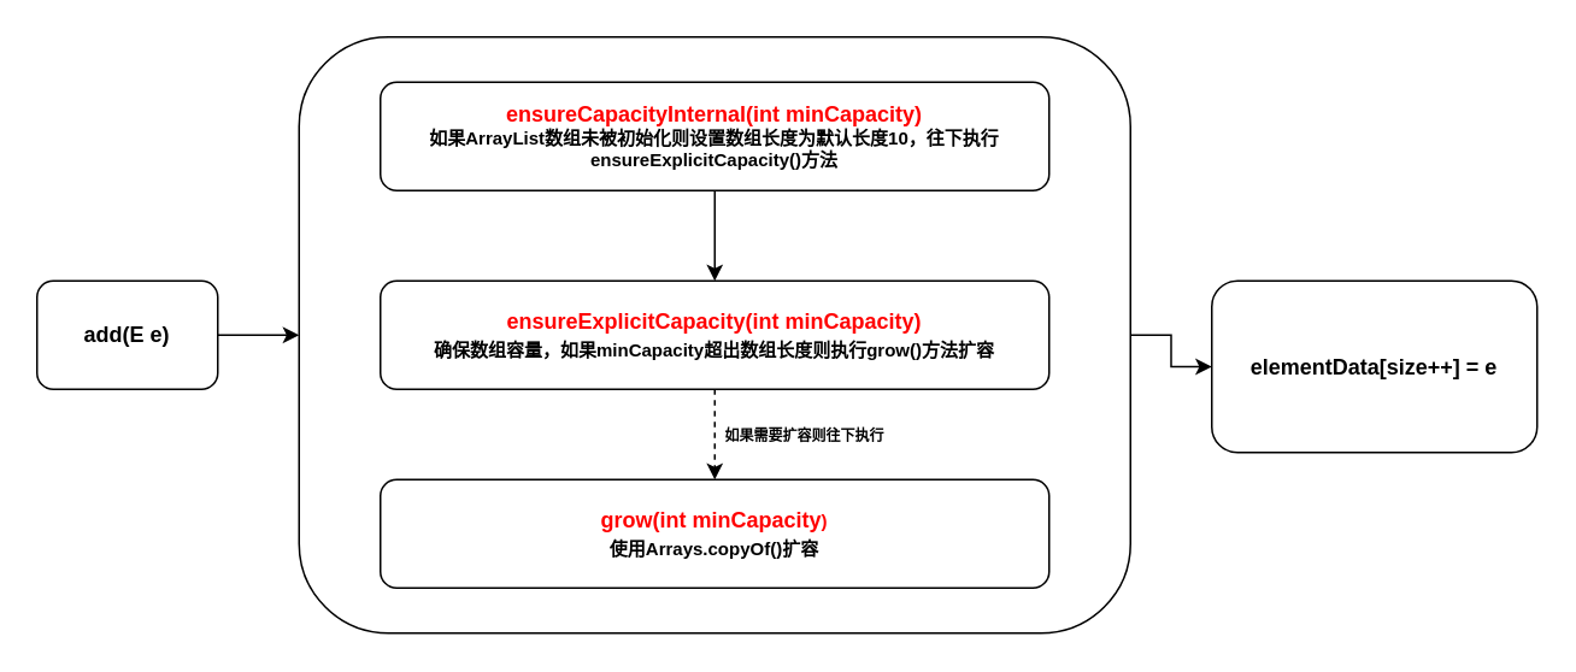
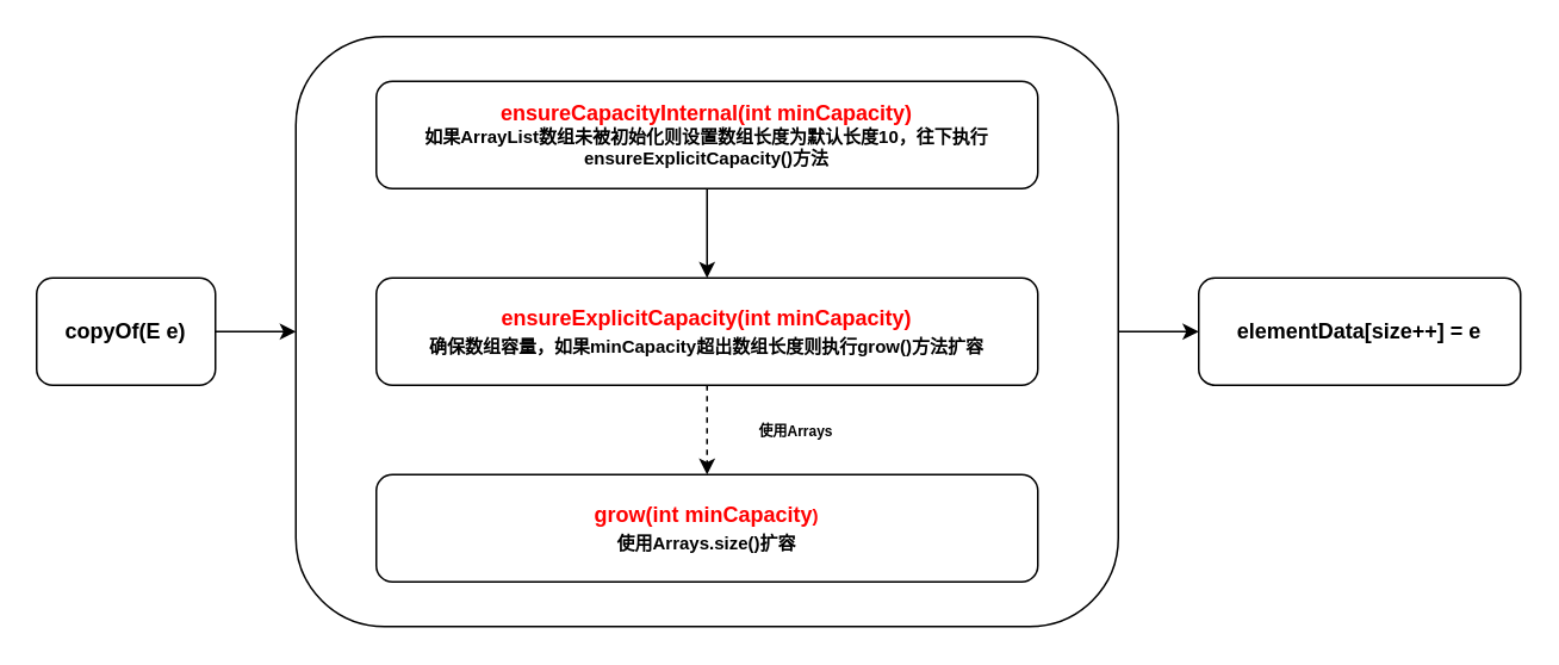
  <mxCell id="0" />
  <mxCell id="1" parent="0" />
  <mxCell id="2" style="edgeStyle=orthogonalEdgeStyle;rounded=0;orthogonalLoop=1;jettySize=auto;html=1;exitX=1;exitY=0.5;exitDx=0;exitDy=0;entryX=0;entryY=0.5;entryDx=0;entryDy=0;fontFamily=Helvetica;" parent="1" source="3" target="11" edge="1"><mxGeometry relative="1" as="geometry" /></mxCell>
  <mxCell id="3" value="" style="rounded=1;whiteSpace=wrap;html=1;fontFamily=Helvetica;fontStyle=1" parent="1" vertex="1"><mxGeometry x="165" y="20" width="460" height="330" as="geometry" /></mxCell>
  <mxCell id="4" style="edgeStyle=orthogonalEdgeStyle;rounded=0;orthogonalLoop=1;jettySize=auto;html=1;exitX=1;exitY=0.5;exitDx=0;exitDy=0;entryX=0;entryY=0.5;entryDx=0;entryDy=0;fontFamily=Helvetica;" parent="1" source="5" target="3" edge="1"><mxGeometry relative="1" as="geometry" /></mxCell>
- <mxCell id="5" value="add(E e)" style="rounded=1;whiteSpace=wrap;html=1;fontStyle=1;fontFamily=Helvetica;" parent="1" vertex="1"><mxGeometry x="20" y="155" width="100" height="60" as="geometry" /></mxCell>
+ <mxCell id="5" value="copyOf(E e)" style="rounded=1;whiteSpace=wrap;html=1;fontStyle=1;fontFamily=Helvetica;" parent="1" vertex="1"><mxGeometry x="20" y="155" width="100" height="60" as="geometry" /></mxCell>
  <mxCell id="6" style="edgeStyle=orthogonalEdgeStyle;rounded=0;orthogonalLoop=1;jettySize=auto;html=1;exitX=0.5;exitY=1;exitDx=0;exitDy=0;fontFamily=Helvetica;fontStyle=1" parent="1" source="7" target="9" edge="1"><mxGeometry relative="1" as="geometry" /></mxCell>
  <mxCell id="7" value="&lt;div&gt;&lt;font color=&quot;#ff0000&quot;&gt;&lt;span&gt;ensureCapacityInternal(&lt;/span&gt;&lt;span&gt;int &lt;/span&gt;&lt;span&gt;minCapacity&lt;/span&gt;&lt;span&gt;)&lt;/span&gt;&lt;/font&gt;&lt;/div&gt;&lt;div style=&quot;font-size: 10px&quot;&gt;如果ArrayList数组未被初始化则设置数组长度为默认长度10，往下执行&lt;span&gt;ensureExplicitCapacity()方法&lt;/span&gt;&lt;/div&gt;" style="rounded=1;whiteSpace=wrap;html=1;fontStyle=1;fontFamily=Helvetica;" parent="1" vertex="1"><mxGeometry x="210" y="45" width="370" height="60" as="geometry" /></mxCell>
  <mxCell id="8" style="edgeStyle=orthogonalEdgeStyle;rounded=0;orthogonalLoop=1;jettySize=auto;html=1;exitX=0.5;exitY=1;exitDx=0;exitDy=0;fontFamily=Helvetica;dashed=1;fontStyle=1" parent="1" source="9" target="10" edge="1"><mxGeometry relative="1" as="geometry" /></mxCell>
  <mxCell id="9" value="&lt;div&gt;&lt;font color=&quot;#ff0000&quot;&gt;&lt;span&gt;ensureExplicitCapacity(&lt;/span&gt;&lt;span&gt;int &lt;/span&gt;&lt;span&gt;minCapacity&lt;/span&gt;&lt;/font&gt;&lt;span&gt;&lt;font color=&quot;#ff0000&quot;&gt;)&lt;/font&gt;&lt;br&gt;&lt;font style=&quot;font-size: 10px&quot;&gt;确保数组容量，如果minCapacity超出数组长度则执行grow()方法扩容&lt;/font&gt;&lt;/span&gt;&lt;/div&gt;" style="rounded=1;whiteSpace=wrap;html=1;fontStyle=1;fontFamily=Helvetica;" parent="1" vertex="1"><mxGeometry x="210" y="155" width="370" height="60" as="geometry" /></mxCell>
- <mxCell id="10" value="&lt;font color=&quot;#ff0000&quot;&gt;&lt;span&gt;grow(&lt;/span&gt;&lt;span&gt;int &lt;/span&gt;&lt;span&gt;minCapacity&lt;/span&gt;&lt;/font&gt;&lt;font color=&quot;#ff0000&quot; style=&quot;font-size: 10px&quot;&gt;)&lt;/font&gt;&lt;br&gt;&lt;font style=&quot;font-size: 10px&quot;&gt;&lt;font style=&quot;font-size: 10px&quot;&gt;使用&lt;/font&gt;&lt;font style=&quot;font-size: 10px&quot;&gt;Arrays.copyOf()扩容&lt;/font&gt;&lt;/font&gt;" style="rounded=1;whiteSpace=wrap;html=1;fontStyle=1;fontFamily=Helvetica;" parent="1" vertex="1"><mxGeometry x="210" y="265" width="370" height="60" as="geometry" /></mxCell>
- <mxCell id="11" value="&lt;div&gt;&lt;span&gt;&lt;span&gt;elementData&lt;/span&gt;[&lt;span&gt;size&lt;/span&gt;++] = e&lt;/span&gt;&lt;/div&gt;" style="rounded=1;whiteSpace=wrap;html=1;fontFamily=Helvetica;fontStyle=1" parent="1" vertex="1"><mxGeometry x="670" y="155" width="180" height="95" as="geometry" /></mxCell>
- <mxCell id="12" value="&lt;font style=&quot;font-size: 8px&quot;&gt;如果需要扩容则往下执行&lt;/font&gt;" style="text;html=1;strokeColor=none;fillColor=none;align=center;verticalAlign=middle;whiteSpace=wrap;rounded=0;fontFamily=Helvetica;fontStyle=1" parent="1" vertex="1"><mxGeometry x="370" y="230" width="150" height="20" as="geometry" /></mxCell>
+ <mxCell id="10" value="&lt;font color=&quot;#ff0000&quot;&gt;&lt;span&gt;grow(&lt;/span&gt;&lt;span&gt;int &lt;/span&gt;&lt;span&gt;minCapacity&lt;/span&gt;&lt;/font&gt;&lt;font color=&quot;#ff0000&quot; style=&quot;font-size: 10px&quot;&gt;)&lt;/font&gt;&lt;br&gt;&lt;font style=&quot;font-size: 10px&quot;&gt;&lt;font style=&quot;font-size: 10px&quot;&gt;使用&lt;/font&gt;&lt;font style=&quot;font-size: 10px&quot;&gt;Arrays.size()扩容&lt;/font&gt;&lt;/font&gt;" style="rounded=1;whiteSpace=wrap;html=1;fontStyle=1;fontFamily=Helvetica;" parent="1" vertex="1"><mxGeometry x="210" y="265" width="370" height="60" as="geometry" /></mxCell>
+ <mxCell id="11" value="&lt;div&gt;&lt;span&gt;&lt;span&gt;elementData&lt;/span&gt;[&lt;span&gt;size&lt;/span&gt;++] = e&lt;/span&gt;&lt;/div&gt;" style="rounded=1;whiteSpace=wrap;html=1;fontFamily=Helvetica;fontStyle=1" parent="1" vertex="1"><mxGeometry x="670" y="155" width="180" height="60" as="geometry" /></mxCell>
+ <mxCell id="12" value="&lt;font style=&quot;font-size: 8px&quot;&gt;使用Arrays&lt;/font&gt;" style="text;html=1;strokeColor=none;fillColor=none;align=center;verticalAlign=middle;whiteSpace=wrap;rounded=0;fontFamily=Helvetica;fontStyle=1" parent="1" vertex="1"><mxGeometry x="370" y="230" width="150" height="20" as="geometry" /></mxCell>
